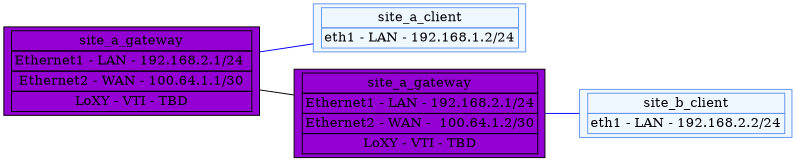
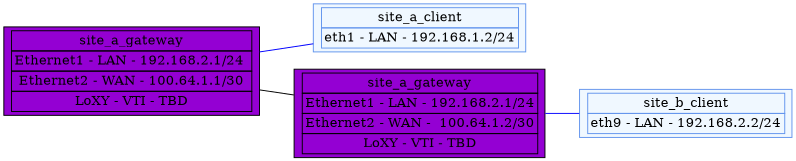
  graph {
    rankdir=LR
    node [color=cornflowerblue fillcolor=aliceblue shape=rectangle style=filled]
    edge [color=blue]
    n1 [label=<         <TABLE BORDER="0" CELLBORDER="1" CELLSPACING="0">             <TR><TD>site_a_client</TD></TR>             <TR><TD>eth1 - LAN - 192.168.1.2/24</TD></TR>         </TABLE>>]
-   n2 [label=<         <TABLE BORDER="0" CELLBORDER="1" CELLSPACING="0">             <TR><TD>site_b_client</TD></TR>             <TR><TD>eth1 - LAN - 192.168.2.2/24</TD></TR>         </TABLE>>]
+   n2 [label=<         <TABLE BORDER="0" CELLBORDER="1" CELLSPACING="0">             <TR><TD>site_b_client</TD></TR>             <TR><TD>eth9 - LAN - 192.168.2.2/24</TD></TR>         </TABLE>>]
    n3 [color=black fillcolor=darkviolet label=<         <TABLE BORDER="0" CELLBORDER="1" CELLSPACING="0">             <TR><TD>site_a_gateway</TD></TR>             <TR><TD>Ethernet1 - LAN - 192.168.2.1/24 </TD></TR>             <TR><TD>Ethernet2 - WAN - 100.64.1.1/30</TD></TR>             <TR><TD>LoXY - VTI - TBD</TD></TR>         </TABLE>>]
    n4 [color=black fillcolor=darkviolet label=<         <TABLE BORDER="0" CELLBORDER="1" CELLSPACING="0">             <TR><TD>site_a_gateway</TD></TR>             <TR><TD>Ethernet1 - LAN - 192.168.2.1/24</TD></TR>             <TR><TD>Ethernet2 - WAN -  100.64.1.2/30</TD></TR>             <TR><TD>LoXY - VTI - TBD</TD></TR>         </TABLE>>]
    subgraph sub_1 {
      n1
      n2
    }
    subgraph sub_2 {
      n3
      n4
    }
    subgraph sub_3 {
      n3
      n4
    }
    subgraph sub_4 {
      n1
      n2
      n3
      n4
    }
    n3 -- n1
    n3 -- n4 [color=black]
    n4 -- n2
  }
